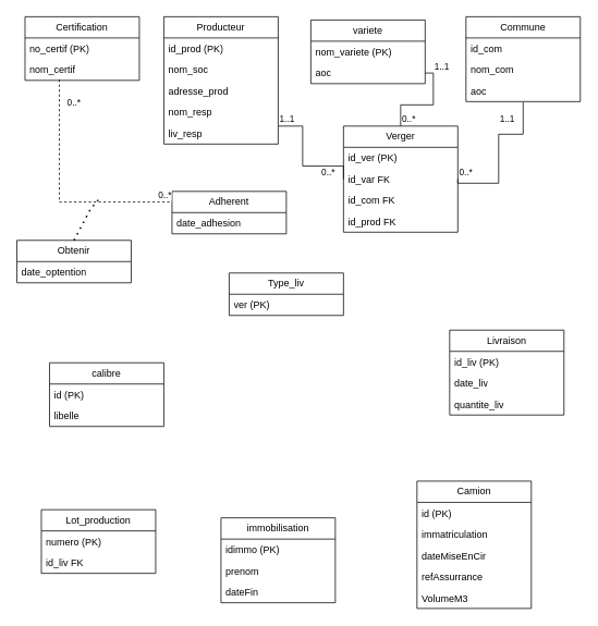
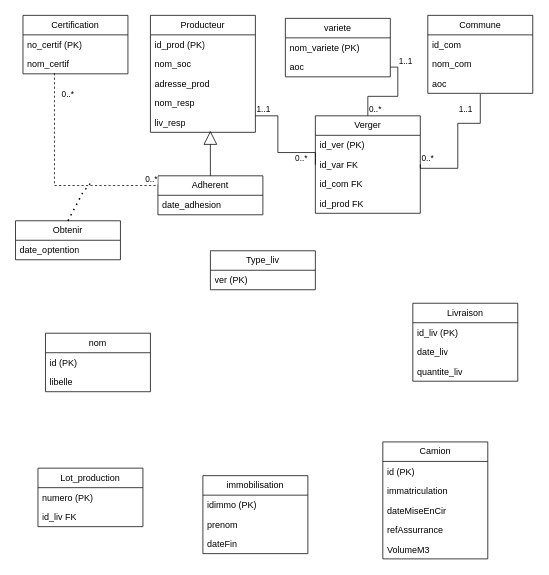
  <mxCell id="0" />
  <mxCell id="1" parent="0" />
  <mxCell id="2" value="Certification" style="swimlane;fontStyle=0;childLayout=stackLayout;horizontal=1;startSize=26;fillColor=none;horizontalStack=0;resizeParent=1;resizeParentMax=0;resizeLast=0;collapsible=1;marginBottom=0;whiteSpace=wrap;html=1;" vertex="1" parent="1"><mxGeometry x="30" y="20" width="140" height="78" as="geometry" /></mxCell>
  <mxCell id="3" value="no_certif (PK)" style="text;strokeColor=none;fillColor=none;align=left;verticalAlign=top;spacingLeft=4;spacingRight=4;overflow=hidden;rotatable=0;points=[[0,0.5],[1,0.5]];portConstraint=eastwest;whiteSpace=wrap;html=1;" vertex="1" parent="2"><mxGeometry y="26" width="140" height="26" as="geometry" /></mxCell>
  <mxCell id="4" value="nom_certif" style="text;strokeColor=none;fillColor=none;align=left;verticalAlign=top;spacingLeft=4;spacingRight=4;overflow=hidden;rotatable=0;points=[[0,0.5],[1,0.5]];portConstraint=eastwest;whiteSpace=wrap;html=1;" vertex="1" parent="2"><mxGeometry y="52" width="140" height="26" as="geometry" /></mxCell>
  <mxCell id="5" value="Adherent" style="swimlane;fontStyle=0;childLayout=stackLayout;horizontal=1;startSize=26;fillColor=none;horizontalStack=0;resizeParent=1;resizeParentMax=0;resizeLast=0;collapsible=1;marginBottom=0;whiteSpace=wrap;html=1;" vertex="1" parent="1"><mxGeometry x="210" y="234" width="140" height="52" as="geometry" /></mxCell>
  <mxCell id="6" value="date_adhesion" style="text;strokeColor=none;fillColor=none;align=left;verticalAlign=top;spacingLeft=4;spacingRight=4;overflow=hidden;rotatable=0;points=[[0,0.5],[1,0.5]];portConstraint=eastwest;whiteSpace=wrap;html=1;" vertex="1" parent="5"><mxGeometry y="26" width="140" height="26" as="geometry" /></mxCell>
  <mxCell id="7" value="Verger" style="swimlane;fontStyle=0;childLayout=stackLayout;horizontal=1;startSize=26;fillColor=none;horizontalStack=0;resizeParent=1;resizeParentMax=0;resizeLast=0;collapsible=1;marginBottom=0;whiteSpace=wrap;html=1;" vertex="1" parent="1"><mxGeometry x="420" y="154" width="140" height="130" as="geometry" /></mxCell>
  <mxCell id="8" value="id_ver (PK)" style="text;strokeColor=none;fillColor=none;align=left;verticalAlign=top;spacingLeft=4;spacingRight=4;overflow=hidden;rotatable=0;points=[[0,0.5],[1,0.5]];portConstraint=eastwest;whiteSpace=wrap;html=1;" vertex="1" parent="7"><mxGeometry y="26" width="140" height="26" as="geometry" /></mxCell>
  <mxCell id="9" value="id_var FK" style="text;strokeColor=none;fillColor=none;align=left;verticalAlign=top;spacingLeft=4;spacingRight=4;overflow=hidden;rotatable=0;points=[[0,0.5],[1,0.5]];portConstraint=eastwest;whiteSpace=wrap;html=1;" vertex="1" parent="7"><mxGeometry y="52" width="140" height="26" as="geometry" /></mxCell>
  <mxCell id="10" value="id_com FK" style="text;strokeColor=none;fillColor=none;align=left;verticalAlign=top;spacingLeft=4;spacingRight=4;overflow=hidden;rotatable=0;points=[[0,0.5],[1,0.5]];portConstraint=eastwest;whiteSpace=wrap;html=1;" vertex="1" parent="7"><mxGeometry y="78" width="140" height="26" as="geometry" /></mxCell>
  <mxCell id="11" value="id_prod FK" style="text;strokeColor=none;fillColor=none;align=left;verticalAlign=top;spacingLeft=4;spacingRight=4;overflow=hidden;rotatable=0;points=[[0,0.5],[1,0.5]];portConstraint=eastwest;whiteSpace=wrap;html=1;" vertex="1" parent="7"><mxGeometry y="104" width="140" height="26" as="geometry" /></mxCell>
  <mxCell id="12" value="Commune" style="swimlane;fontStyle=0;childLayout=stackLayout;horizontal=1;startSize=26;fillColor=none;horizontalStack=0;resizeParent=1;resizeParentMax=0;resizeLast=0;collapsible=1;marginBottom=0;whiteSpace=wrap;html=1;" vertex="1" parent="1"><mxGeometry x="570" y="20" width="140" height="104" as="geometry" /></mxCell>
  <mxCell id="13" value="id_com" style="text;strokeColor=none;fillColor=none;align=left;verticalAlign=top;spacingLeft=4;spacingRight=4;overflow=hidden;rotatable=0;points=[[0,0.5],[1,0.5]];portConstraint=eastwest;whiteSpace=wrap;html=1;" vertex="1" parent="12"><mxGeometry y="26" width="140" height="26" as="geometry" /></mxCell>
  <mxCell id="14" value="nom_com" style="text;strokeColor=none;fillColor=none;align=left;verticalAlign=top;spacingLeft=4;spacingRight=4;overflow=hidden;rotatable=0;points=[[0,0.5],[1,0.5]];portConstraint=eastwest;whiteSpace=wrap;html=1;" vertex="1" parent="12"><mxGeometry y="52" width="140" height="26" as="geometry" /></mxCell>
  <mxCell id="15" value="aoc" style="text;strokeColor=none;fillColor=none;align=left;verticalAlign=top;spacingLeft=4;spacingRight=4;overflow=hidden;rotatable=0;points=[[0,0.5],[1,0.5]];portConstraint=eastwest;whiteSpace=wrap;html=1;" vertex="1" parent="12"><mxGeometry y="78" width="140" height="26" as="geometry" /></mxCell>
  <mxCell id="16" value="Obtenir" style="swimlane;fontStyle=0;childLayout=stackLayout;horizontal=1;startSize=26;fillColor=none;horizontalStack=0;resizeParent=1;resizeParentMax=0;resizeLast=0;collapsible=1;marginBottom=0;whiteSpace=wrap;html=1;" vertex="1" parent="1"><mxGeometry x="20" y="294" width="140" height="52" as="geometry" /></mxCell>
  <mxCell id="17" value="" style="endArrow=none;dashed=1;html=1;dashPattern=1 3;strokeWidth=2;rounded=0;exitX=0.5;exitY=0;exitDx=0;exitDy=0;" edge="1" parent="16" source="16"><mxGeometry width="50" height="50" relative="1" as="geometry"><mxPoint x="60" y="12" as="sourcePoint" /><mxPoint x="100" y="-50" as="targetPoint" /><Array as="points"><mxPoint x="90" y="-38" /></Array></mxGeometry></mxCell>
  <mxCell id="18" value="date_optention" style="text;strokeColor=none;fillColor=none;align=left;verticalAlign=top;spacingLeft=4;spacingRight=4;overflow=hidden;rotatable=0;points=[[0,0.5],[1,0.5]];portConstraint=eastwest;whiteSpace=wrap;html=1;" vertex="1" parent="16"><mxGeometry y="26" width="140" height="26" as="geometry" /></mxCell>
  <mxCell id="19" value="Producteur" style="swimlane;fontStyle=0;childLayout=stackLayout;horizontal=1;startSize=26;fillColor=none;horizontalStack=0;resizeParent=1;resizeParentMax=0;resizeLast=0;collapsible=1;marginBottom=0;whiteSpace=wrap;html=1;" vertex="1" parent="1"><mxGeometry x="200" y="20" width="140" height="156" as="geometry" /></mxCell>
  <mxCell id="20" value="id_prod (PK)" style="text;strokeColor=none;fillColor=none;align=left;verticalAlign=top;spacingLeft=4;spacingRight=4;overflow=hidden;rotatable=0;points=[[0,0.5],[1,0.5]];portConstraint=eastwest;whiteSpace=wrap;html=1;" vertex="1" parent="19"><mxGeometry y="26" width="140" height="26" as="geometry" /></mxCell>
  <mxCell id="21" value="nom_soc" style="text;strokeColor=none;fillColor=none;align=left;verticalAlign=top;spacingLeft=4;spacingRight=4;overflow=hidden;rotatable=0;points=[[0,0.5],[1,0.5]];portConstraint=eastwest;whiteSpace=wrap;html=1;" vertex="1" parent="19"><mxGeometry y="52" width="140" height="26" as="geometry" /></mxCell>
  <mxCell id="22" value="adresse_prod" style="text;strokeColor=none;fillColor=none;align=left;verticalAlign=top;spacingLeft=4;spacingRight=4;overflow=hidden;rotatable=0;points=[[0,0.5],[1,0.5]];portConstraint=eastwest;whiteSpace=wrap;html=1;" vertex="1" parent="19"><mxGeometry y="78" width="140" height="26" as="geometry" /></mxCell>
  <mxCell id="23" value="nom_resp" style="text;strokeColor=none;fillColor=none;align=left;verticalAlign=top;spacingLeft=4;spacingRight=4;overflow=hidden;rotatable=0;points=[[0,0.5],[1,0.5]];portConstraint=eastwest;whiteSpace=wrap;html=1;" vertex="1" parent="19"><mxGeometry y="104" width="140" height="26" as="geometry" /></mxCell>
  <mxCell id="24" value="liv_resp" style="text;strokeColor=none;fillColor=none;align=left;verticalAlign=top;spacingLeft=4;spacingRight=4;overflow=hidden;rotatable=0;points=[[0,0.5],[1,0.5]];portConstraint=eastwest;whiteSpace=wrap;html=1;" vertex="1" parent="19"><mxGeometry y="130" width="140" height="26" as="geometry" /></mxCell>
  <mxCell id="25" value="variete" style="swimlane;fontStyle=0;childLayout=stackLayout;horizontal=1;startSize=26;fillColor=none;horizontalStack=0;resizeParent=1;resizeParentMax=0;resizeLast=0;collapsible=1;marginBottom=0;whiteSpace=wrap;html=1;" vertex="1" parent="1"><mxGeometry x="380" y="24" width="140" height="78" as="geometry" /></mxCell>
  <mxCell id="26" value="nom_variete (PK)" style="text;strokeColor=none;fillColor=none;align=left;verticalAlign=top;spacingLeft=4;spacingRight=4;overflow=hidden;rotatable=0;points=[[0,0.5],[1,0.5]];portConstraint=eastwest;whiteSpace=wrap;html=1;" vertex="1" parent="25"><mxGeometry y="26" width="140" height="26" as="geometry" /></mxCell>
  <mxCell id="27" value="aoc" style="text;strokeColor=none;fillColor=none;align=left;verticalAlign=top;spacingLeft=4;spacingRight=4;overflow=hidden;rotatable=0;points=[[0,0.5],[1,0.5]];portConstraint=eastwest;whiteSpace=wrap;html=1;" vertex="1" parent="25"><mxGeometry y="52" width="140" height="26" as="geometry" /></mxCell>
  <mxCell id="28" value="Camion" style="swimlane;fontStyle=0;childLayout=stackLayout;horizontal=1;startSize=26;fillColor=none;horizontalStack=0;resizeParent=1;resizeParentMax=0;resizeLast=0;collapsible=1;marginBottom=0;whiteSpace=wrap;html=1;" vertex="1" parent="1"><mxGeometry x="510" y="589" width="140" height="156" as="geometry" /></mxCell>
  <mxCell id="29" value="id (PK)" style="text;strokeColor=none;fillColor=none;align=left;verticalAlign=top;spacingLeft=4;spacingRight=4;overflow=hidden;rotatable=0;points=[[0,0.5],[1,0.5]];portConstraint=eastwest;whiteSpace=wrap;html=1;" vertex="1" parent="28"><mxGeometry y="26" width="140" height="26" as="geometry" /></mxCell>
  <mxCell id="30" value="immatriculation" style="text;strokeColor=none;fillColor=none;align=left;verticalAlign=top;spacingLeft=4;spacingRight=4;overflow=hidden;rotatable=0;points=[[0,0.5],[1,0.5]];portConstraint=eastwest;whiteSpace=wrap;html=1;" vertex="1" parent="28"><mxGeometry y="52" width="140" height="26" as="geometry" /></mxCell>
  <mxCell id="31" value="dateMiseEnCir" style="text;strokeColor=none;fillColor=none;align=left;verticalAlign=top;spacingLeft=4;spacingRight=4;overflow=hidden;rotatable=0;points=[[0,0.5],[1,0.5]];portConstraint=eastwest;whiteSpace=wrap;html=1;" vertex="1" parent="28"><mxGeometry y="78" width="140" height="26" as="geometry" /></mxCell>
  <mxCell id="32" value="refAssurrance" style="text;strokeColor=none;fillColor=none;align=left;verticalAlign=top;spacingLeft=4;spacingRight=4;overflow=hidden;rotatable=0;points=[[0,0.5],[1,0.5]];portConstraint=eastwest;whiteSpace=wrap;html=1;" vertex="1" parent="28"><mxGeometry y="104" width="140" height="26" as="geometry" /></mxCell>
  <mxCell id="33" value="VolumeM3" style="text;strokeColor=none;fillColor=none;align=left;verticalAlign=top;spacingLeft=4;spacingRight=4;overflow=hidden;rotatable=0;points=[[0,0.5],[1,0.5]];portConstraint=eastwest;whiteSpace=wrap;html=1;" vertex="1" parent="28"><mxGeometry y="130" width="140" height="26" as="geometry" /></mxCell>
  <mxCell id="34" value="immobilisation" style="swimlane;fontStyle=0;childLayout=stackLayout;horizontal=1;startSize=26;fillColor=none;horizontalStack=0;resizeParent=1;resizeParentMax=0;resizeLast=0;collapsible=1;marginBottom=0;whiteSpace=wrap;html=1;" vertex="1" parent="1"><mxGeometry x="270" y="634" width="140" height="104" as="geometry" /></mxCell>
  <mxCell id="35" value="idimmo (PK)" style="text;strokeColor=none;fillColor=none;align=left;verticalAlign=top;spacingLeft=4;spacingRight=4;overflow=hidden;rotatable=0;points=[[0,0.5],[1,0.5]];portConstraint=eastwest;whiteSpace=wrap;html=1;" vertex="1" parent="34"><mxGeometry y="26" width="140" height="26" as="geometry" /></mxCell>
  <mxCell id="36" value="prenom" style="text;strokeColor=none;fillColor=none;align=left;verticalAlign=top;spacingLeft=4;spacingRight=4;overflow=hidden;rotatable=0;points=[[0,0.5],[1,0.5]];portConstraint=eastwest;whiteSpace=wrap;html=1;" vertex="1" parent="34"><mxGeometry y="52" width="140" height="26" as="geometry" /></mxCell>
  <mxCell id="37" value="dateFin" style="text;strokeColor=none;fillColor=none;align=left;verticalAlign=top;spacingLeft=4;spacingRight=4;overflow=hidden;rotatable=0;points=[[0,0.5],[1,0.5]];portConstraint=eastwest;whiteSpace=wrap;html=1;" vertex="1" parent="34"><mxGeometry y="78" width="140" height="26" as="geometry" /></mxCell>
  <mxCell id="38" value="Lot_production" style="swimlane;fontStyle=0;childLayout=stackLayout;horizontal=1;startSize=26;fillColor=none;horizontalStack=0;resizeParent=1;resizeParentMax=0;resizeLast=0;collapsible=1;marginBottom=0;whiteSpace=wrap;html=1;" vertex="1" parent="1"><mxGeometry x="50" y="624" width="140" height="78" as="geometry" /></mxCell>
  <mxCell id="39" value="numero (PK)" style="text;strokeColor=none;fillColor=none;align=left;verticalAlign=top;spacingLeft=4;spacingRight=4;overflow=hidden;rotatable=0;points=[[0,0.5],[1,0.5]];portConstraint=eastwest;whiteSpace=wrap;html=1;" vertex="1" parent="38"><mxGeometry y="26" width="140" height="26" as="geometry" /></mxCell>
  <mxCell id="40" value="id_liv FK" style="text;strokeColor=none;fillColor=none;align=left;verticalAlign=top;spacingLeft=4;spacingRight=4;overflow=hidden;rotatable=0;points=[[0,0.5],[1,0.5]];portConstraint=eastwest;whiteSpace=wrap;html=1;" vertex="1" parent="38"><mxGeometry y="52" width="140" height="26" as="geometry" /></mxCell>
  <mxCell id="41" value="Livraison" style="swimlane;fontStyle=0;childLayout=stackLayout;horizontal=1;startSize=26;fillColor=none;horizontalStack=0;resizeParent=1;resizeParentMax=0;resizeLast=0;collapsible=1;marginBottom=0;whiteSpace=wrap;html=1;" vertex="1" parent="1"><mxGeometry x="550" y="404" width="140" height="104" as="geometry" /></mxCell>
  <mxCell id="42" value="id_liv (PK)" style="text;strokeColor=none;fillColor=none;align=left;verticalAlign=top;spacingLeft=4;spacingRight=4;overflow=hidden;rotatable=0;points=[[0,0.5],[1,0.5]];portConstraint=eastwest;whiteSpace=wrap;html=1;" vertex="1" parent="41"><mxGeometry y="26" width="140" height="26" as="geometry" /></mxCell>
  <mxCell id="43" value="date_liv" style="text;strokeColor=none;fillColor=none;align=left;verticalAlign=top;spacingLeft=4;spacingRight=4;overflow=hidden;rotatable=0;points=[[0,0.5],[1,0.5]];portConstraint=eastwest;whiteSpace=wrap;html=1;" vertex="1" parent="41"><mxGeometry y="52" width="140" height="26" as="geometry" /></mxCell>
  <mxCell id="44" value="quantite_liv" style="text;strokeColor=none;fillColor=none;align=left;verticalAlign=top;spacingLeft=4;spacingRight=4;overflow=hidden;rotatable=0;points=[[0,0.5],[1,0.5]];portConstraint=eastwest;whiteSpace=wrap;html=1;" vertex="1" parent="41"><mxGeometry y="78" width="140" height="26" as="geometry" /></mxCell>
  <mxCell id="45" value="Type_liv" style="swimlane;fontStyle=0;childLayout=stackLayout;horizontal=1;startSize=26;fillColor=none;horizontalStack=0;resizeParent=1;resizeParentMax=0;resizeLast=0;collapsible=1;marginBottom=0;whiteSpace=wrap;html=1;" vertex="1" parent="1"><mxGeometry x="280" y="334" width="140" height="52" as="geometry" /></mxCell>
  <mxCell id="46" value="ver (PK)" style="text;strokeColor=none;fillColor=none;align=left;verticalAlign=top;spacingLeft=4;spacingRight=4;overflow=hidden;rotatable=0;points=[[0,0.5],[1,0.5]];portConstraint=eastwest;whiteSpace=wrap;html=1;" vertex="1" parent="45"><mxGeometry y="26" width="140" height="26" as="geometry" /></mxCell>
- <mxCell id="47" value="calibre" style="swimlane;fontStyle=0;childLayout=stackLayout;horizontal=1;startSize=26;fillColor=none;horizontalStack=0;resizeParent=1;resizeParentMax=0;resizeLast=0;collapsible=1;marginBottom=0;whiteSpace=wrap;html=1;" vertex="1" parent="1"><mxGeometry x="60" y="444" width="140" height="78" as="geometry" /></mxCell>
+ <mxCell id="47" value="nom" style="swimlane;fontStyle=0;childLayout=stackLayout;horizontal=1;startSize=26;fillColor=none;horizontalStack=0;resizeParent=1;resizeParentMax=0;resizeLast=0;collapsible=1;marginBottom=0;whiteSpace=wrap;html=1;" vertex="1" parent="1"><mxGeometry x="60" y="444" width="140" height="78" as="geometry" /></mxCell>
  <mxCell id="48" value="id (PK)" style="text;strokeColor=none;fillColor=none;align=left;verticalAlign=top;spacingLeft=4;spacingRight=4;overflow=hidden;rotatable=0;points=[[0,0.5],[1,0.5]];portConstraint=eastwest;whiteSpace=wrap;html=1;" vertex="1" parent="47"><mxGeometry y="26" width="140" height="26" as="geometry" /></mxCell>
  <mxCell id="49" value="libelle" style="text;strokeColor=none;fillColor=none;align=left;verticalAlign=top;spacingLeft=4;spacingRight=4;overflow=hidden;rotatable=0;points=[[0,0.5],[1,0.5]];portConstraint=eastwest;whiteSpace=wrap;html=1;" vertex="1" parent="47"><mxGeometry y="52" width="140" height="26" as="geometry" /></mxCell>
  <mxCell id="50" value="" style="endArrow=none;html=1;edgeStyle=orthogonalEdgeStyle;rounded=0;entryX=0;entryY=0.25;entryDx=0;entryDy=0;exitX=0.3;exitY=0.962;exitDx=0;exitDy=0;exitPerimeter=0;dashed=1;" edge="1" parent="1" source="4" target="5"><mxGeometry relative="1" as="geometry"><mxPoint x="40" y="154" as="sourcePoint" /><mxPoint x="180" y="214" as="targetPoint" /></mxGeometry></mxCell>
  <mxCell id="51" value="0..*" style="edgeLabel;resizable=0;html=1;align=left;verticalAlign=bottom;" connectable="0" vertex="1" parent="50"><mxGeometry x="-1" relative="1" as="geometry"><mxPoint x="8" y="37" as="offset" /></mxGeometry></mxCell>
  <mxCell id="52" value="0..*" style="edgeLabel;resizable=0;html=1;align=right;verticalAlign=bottom;" connectable="0" vertex="1" parent="50"><mxGeometry x="1" relative="1" as="geometry" /></mxCell>
  <mxCell id="53" value="" style="endArrow=none;html=1;edgeStyle=orthogonalEdgeStyle;rounded=0;entryX=0;entryY=0.5;entryDx=0;entryDy=0;" edge="1" parent="1" target="9"><mxGeometry relative="1" as="geometry"><mxPoint x="340" y="154" as="sourcePoint" /><mxPoint x="500" y="154" as="targetPoint" /><Array as="points"><mxPoint x="370" y="154" /><mxPoint x="370" y="203" /></Array></mxGeometry></mxCell>
  <mxCell id="54" value="1..1" style="edgeLabel;resizable=0;html=1;align=left;verticalAlign=bottom;" connectable="0" vertex="1" parent="53"><mxGeometry x="-1" relative="1" as="geometry" /></mxCell>
  <mxCell id="55" value="0..*" style="edgeLabel;resizable=0;html=1;align=right;verticalAlign=bottom;" connectable="0" vertex="1" parent="53"><mxGeometry x="1" relative="1" as="geometry"><mxPoint x="-10" as="offset" /></mxGeometry></mxCell>
  <mxCell id="56" value="" style="endArrow=none;html=1;edgeStyle=orthogonalEdgeStyle;rounded=0;entryX=0.5;entryY=1.038;entryDx=0;entryDy=0;entryPerimeter=0;exitX=1;exitY=0.5;exitDx=0;exitDy=0;" edge="1" parent="1" source="9" target="15"><mxGeometry relative="1" as="geometry"><mxPoint x="660" y="224" as="sourcePoint" /><mxPoint x="680" y="144" as="targetPoint" /><Array as="points"><mxPoint x="560" y="224" /><mxPoint x="610" y="224" /><mxPoint x="610" y="164" /><mxPoint x="640" y="164" /></Array></mxGeometry></mxCell>
  <mxCell id="57" value="0..*" style="edgeLabel;resizable=0;html=1;align=left;verticalAlign=bottom;" connectable="0" vertex="1" parent="56"><mxGeometry x="-1" relative="1" as="geometry" /></mxCell>
  <mxCell id="58" value="1..1" style="edgeLabel;resizable=0;html=1;align=right;verticalAlign=bottom;" connectable="0" vertex="1" parent="56"><mxGeometry x="1" relative="1" as="geometry"><mxPoint x="-10" y="29" as="offset" /></mxGeometry></mxCell>
  <mxCell id="59" value="" style="endArrow=none;html=1;edgeStyle=orthogonalEdgeStyle;rounded=0;exitX=0.5;exitY=0;exitDx=0;exitDy=0;" edge="1" parent="1" source="7" target="27"><mxGeometry relative="1" as="geometry"><mxPoint x="340" y="124" as="sourcePoint" /><mxPoint x="500" y="124" as="targetPoint" /></mxGeometry></mxCell>
  <mxCell id="60" value="0..*" style="edgeLabel;resizable=0;html=1;align=left;verticalAlign=bottom;" connectable="0" vertex="1" parent="59"><mxGeometry x="-1" relative="1" as="geometry" /></mxCell>
  <mxCell id="61" value="1..1" style="edgeLabel;resizable=0;html=1;align=right;verticalAlign=bottom;" connectable="0" vertex="1" parent="59"><mxGeometry x="1" relative="1" as="geometry"><mxPoint x="30" as="offset" /></mxGeometry></mxCell>
+ <mxCell id="62" value="" style="endArrow=block;endSize=16;endFill=0;html=1;rounded=0;exitX=0.5;exitY=0;exitDx=0;exitDy=0;entryX=0.571;entryY=0.923;entryDx=0;entryDy=0;entryPerimeter=0;" edge="1" parent="1" source="5" target="24"><mxGeometry width="160" relative="1" as="geometry"><mxPoint x="120" y="184" as="sourcePoint" /><mxPoint x="280" y="184" as="targetPoint" /></mxGeometry></mxCell>
